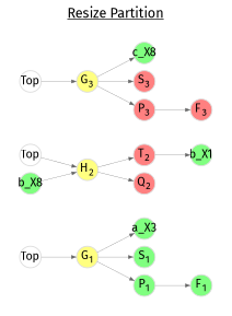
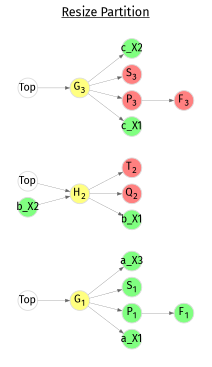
  digraph {
    bgcolor=white
    color=white
    fontname="Fira Sans"
    label=<<U>Resize Partition</U>>
    labelloc=t
    nodesep=0.1
    rankdir=LR
    ranksep=0.5
    node [color="#DDDDDD" fixedsize=true fontname="Fira Sans" fontsize=12 penwidth=1.0 style=filled fillcolor="#80ff80"]
    edge [arrowsize=0.5 color="#666666" fontname="Fira Sans" penwidth=0.3]
    n1 [height=0.3 label=<Top> style=solid width=0.3 fillcolor=""]
    n2 [fillcolor="#ffff80" height=0.3 label=<G<SUB>1</SUB>> width=0.3]
+   a_X1 [height=0.3 width=0.3]
    n4 [height=0.3 label=<P<SUB>1</SUB>> width=0.3]
    n5 [height=0.3 label=<S<SUB>1</SUB>> width=0.3]
    n6 [height=0.3 label=a_X3 width=0.3]
    n7 [height=0.3 label=<F<SUB>1</SUB>> width=0.3]
    n8 [height=0.3 label=<Top> style=solid width=0.3 fillcolor=""]
    n9 [fillcolor="#ffff80" height=0.3 label=<H<SUB>2</SUB>> width=0.3]
    b_X1 [height=0.3 width=0.3]
    n11 [fillcolor="#ff8080" height=0.3 label=<Q<SUB>2</SUB>> width=0.3]
    n12 [fillcolor="#ff8080" height=0.3 label=<T<SUB>2</SUB>> width=0.3]
-   b_X2 [height=0.3 width=0.3 label=b_X8]
+   b_X2 [height=0.3 width=0.3]
    n14 [height=0.3 label=<Top> style=solid width=0.3 fillcolor=""]
    n15 [fillcolor="#ffff80" height=0.3 label=<G<SUB>3</SUB>> width=0.3]
+   c_X1 [height=0.3 width=0.3]
    n17 [fillcolor="#ff8080" height=0.3 label=<P<SUB>3</SUB>> width=0.3]
    n18 [fillcolor="#ff8080" height=0.3 label=<S<SUB>3</SUB>> width=0.3]
-   c_X2 [height=0.3 width=0.3 label=c_X8]
+   c_X2 [height=0.3 width=0.3]
    n20 [fillcolor="#ff8080" height=0.3 label=<F<SUB>3</SUB>> width=0.3]
    subgraph cluster_1 {
      color=transparent
      label=""
      n1
      n2
+     a_X1
      n4
      n5
      n6
      n7
    }
    subgraph cluster_2 {
      color=transparent
      label=""
      n8
      n9
      b_X1
      n11
      n12
      b_X2
    }
    subgraph cluster_3 {
      color=transparent
      label=""
      n14
      n15
+     c_X1
      n17
      n18
      c_X2
      n20
    }
    n1 -> n2
+   n2 -> a_X1
    n2 -> n4
    n2 -> n5
    n2 -> n6
    n4 -> n7
    n8 -> n9
-   n12 -> b_X1
+   n9 -> b_X1
    n9 -> n11
    n9 -> n12
    b_X2 -> n9
    n14 -> n15
+   n15 -> c_X1
    n15 -> n17
    n15 -> n18
    n15 -> c_X2
    n17 -> n20
  }
